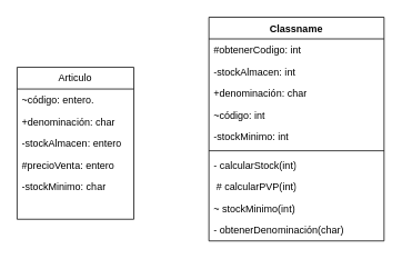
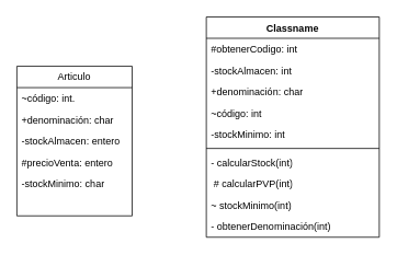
  <mxCell id="0" />
  <mxCell id="1" parent="0" />
  <mxCell id="2" value="Articulo" style="swimlane;fontStyle=0;childLayout=stackLayout;horizontal=1;startSize=26;fillColor=none;horizontalStack=0;resizeParent=1;resizeParentMax=0;resizeLast=0;collapsible=1;marginBottom=0;whiteSpace=wrap;html=1;" vertex="1" parent="1"><mxGeometry x="20" y="80" width="140" height="182" as="geometry" /></mxCell>
- <mxCell id="3" value="~código: entero." style="text;strokeColor=none;fillColor=none;align=left;verticalAlign=top;spacingLeft=4;spacingRight=4;overflow=hidden;rotatable=0;points=[[0,0.5],[1,0.5]];portConstraint=eastwest;whiteSpace=wrap;html=1;" vertex="1" parent="2"><mxGeometry y="26" width="140" height="26" as="geometry" /></mxCell>
+ <mxCell id="3" value="~código: int." style="text;strokeColor=none;fillColor=none;align=left;verticalAlign=top;spacingLeft=4;spacingRight=4;overflow=hidden;rotatable=0;points=[[0,0.5],[1,0.5]];portConstraint=eastwest;whiteSpace=wrap;html=1;" vertex="1" parent="2"><mxGeometry y="26" width="140" height="26" as="geometry" /></mxCell>
  <mxCell id="4" value="+denominación: char" style="text;strokeColor=none;fillColor=none;align=left;verticalAlign=top;spacingLeft=4;spacingRight=4;overflow=hidden;rotatable=0;points=[[0,0.5],[1,0.5]];portConstraint=eastwest;whiteSpace=wrap;html=1;" vertex="1" parent="2"><mxGeometry y="52" width="140" height="26" as="geometry" /></mxCell>
  <mxCell id="5" value="-stockAlmacen: entero" style="text;strokeColor=none;fillColor=none;align=left;verticalAlign=top;spacingLeft=4;spacingRight=4;overflow=hidden;rotatable=0;points=[[0,0.5],[1,0.5]];portConstraint=eastwest;whiteSpace=wrap;html=1;" vertex="1" parent="2"><mxGeometry y="78" width="140" height="26" as="geometry" /></mxCell>
  <mxCell id="6" value="#precioVenta: entero" style="text;strokeColor=none;fillColor=none;align=left;verticalAlign=top;spacingLeft=4;spacingRight=4;overflow=hidden;rotatable=0;points=[[0,0.5],[1,0.5]];portConstraint=eastwest;whiteSpace=wrap;html=1;" vertex="1" parent="2"><mxGeometry y="104" width="140" height="26" as="geometry" /></mxCell>
  <mxCell id="7" value="-stockMinimo: char" style="text;strokeColor=none;fillColor=none;align=left;verticalAlign=top;spacingLeft=4;spacingRight=4;overflow=hidden;rotatable=0;points=[[0,0.5],[1,0.5]];portConstraint=eastwest;whiteSpace=wrap;html=1;" vertex="1" parent="2"><mxGeometry y="130" width="140" height="26" as="geometry" /></mxCell>
  <mxCell id="8" style="text;strokeColor=none;fillColor=none;align=left;verticalAlign=top;spacingLeft=4;spacingRight=4;overflow=hidden;rotatable=0;points=[[0,0.5],[1,0.5]];portConstraint=eastwest;whiteSpace=wrap;html=1;" vertex="1" parent="2"><mxGeometry y="156" width="140" height="26" as="geometry" /></mxCell>
  <mxCell id="9" value="Classname" style="swimlane;fontStyle=1;align=center;verticalAlign=top;childLayout=stackLayout;horizontal=1;startSize=26;horizontalStack=0;resizeParent=1;resizeParentMax=0;resizeLast=0;collapsible=1;marginBottom=0;whiteSpace=wrap;html=1;" vertex="1" parent="1"><mxGeometry x="250" y="20" width="210" height="268" as="geometry" /></mxCell>
  <mxCell id="10" value="#obtenerCodigo: int&lt;span style=&quot;white-space: pre;&quot;&gt;&#09;&lt;/span&gt;" style="text;strokeColor=none;fillColor=none;align=left;verticalAlign=top;spacingLeft=4;spacingRight=4;overflow=hidden;rotatable=0;points=[[0,0.5],[1,0.5]];portConstraint=eastwest;whiteSpace=wrap;html=1;" vertex="1" parent="9"><mxGeometry y="26" width="210" height="26" as="geometry" /></mxCell>
  <mxCell id="11" value="-stockAlmacen: int" style="text;strokeColor=none;fillColor=none;align=left;verticalAlign=top;spacingLeft=4;spacingRight=4;overflow=hidden;rotatable=0;points=[[0,0.5],[1,0.5]];portConstraint=eastwest;whiteSpace=wrap;html=1;" vertex="1" parent="9"><mxGeometry y="52" width="210" height="26" as="geometry" /></mxCell>
  <mxCell id="12" value="+denominación: char" style="text;strokeColor=none;fillColor=none;align=left;verticalAlign=top;spacingLeft=4;spacingRight=4;overflow=hidden;rotatable=0;points=[[0,0.5],[1,0.5]];portConstraint=eastwest;whiteSpace=wrap;html=1;" vertex="1" parent="9"><mxGeometry y="78" width="210" height="26" as="geometry" /></mxCell>
  <mxCell id="13" value="~código: int" style="text;strokeColor=none;fillColor=none;align=left;verticalAlign=top;spacingLeft=4;spacingRight=4;overflow=hidden;rotatable=0;points=[[0,0.5],[1,0.5]];portConstraint=eastwest;whiteSpace=wrap;html=1;" vertex="1" parent="9"><mxGeometry y="104" width="210" height="26" as="geometry" /></mxCell>
  <mxCell id="14" value="-stockMinimo: int" style="text;strokeColor=none;fillColor=none;align=left;verticalAlign=top;spacingLeft=4;spacingRight=4;overflow=hidden;rotatable=0;points=[[0,0.5],[1,0.5]];portConstraint=eastwest;whiteSpace=wrap;html=1;" vertex="1" parent="9"><mxGeometry y="130" width="210" height="26" as="geometry" /></mxCell>
  <mxCell id="15" value="" style="line;strokeWidth=1;fillColor=none;align=left;verticalAlign=middle;spacingTop=-1;spacingLeft=3;spacingRight=3;rotatable=0;labelPosition=right;points=[];portConstraint=eastwest;strokeColor=inherit;" vertex="1" parent="9"><mxGeometry y="156" width="210" height="8" as="geometry" /></mxCell>
  <mxCell id="16" value="- calcularStock(int)" style="text;strokeColor=none;fillColor=none;align=left;verticalAlign=top;spacingLeft=4;spacingRight=4;overflow=hidden;rotatable=0;points=[[0,0.5],[1,0.5]];portConstraint=eastwest;whiteSpace=wrap;html=1;" vertex="1" parent="9"><mxGeometry y="164" width="210" height="26" as="geometry" /></mxCell>
  <mxCell id="17" value="&amp;nbsp;# calcularPVP(int)" style="text;strokeColor=none;fillColor=none;align=left;verticalAlign=top;spacingLeft=4;spacingRight=4;overflow=hidden;rotatable=0;points=[[0,0.5],[1,0.5]];portConstraint=eastwest;whiteSpace=wrap;html=1;" vertex="1" parent="9"><mxGeometry y="190" width="210" height="26" as="geometry" /></mxCell>
  <mxCell id="18" value="~ stockMinimo(int)" style="text;strokeColor=none;fillColor=none;align=left;verticalAlign=top;spacingLeft=4;spacingRight=4;overflow=hidden;rotatable=0;points=[[0,0.5],[1,0.5]];portConstraint=eastwest;whiteSpace=wrap;html=1;" vertex="1" parent="9"><mxGeometry y="216" width="210" height="26" as="geometry" /></mxCell>
- <mxCell id="19" value="- obtenerDenominación(char)" style="text;strokeColor=none;fillColor=none;align=left;verticalAlign=top;spacingLeft=4;spacingRight=4;overflow=hidden;rotatable=0;points=[[0,0.5],[1,0.5]];portConstraint=eastwest;whiteSpace=wrap;html=1;" vertex="1" parent="9"><mxGeometry y="242" width="210" height="26" as="geometry" /></mxCell>
+ <mxCell id="19" value="- obtenerDenominación(int)" style="text;strokeColor=none;fillColor=none;align=left;verticalAlign=top;spacingLeft=4;spacingRight=4;overflow=hidden;rotatable=0;points=[[0,0.5],[1,0.5]];portConstraint=eastwest;whiteSpace=wrap;html=1;" vertex="1" parent="9"><mxGeometry y="242" width="210" height="26" as="geometry" /></mxCell>
